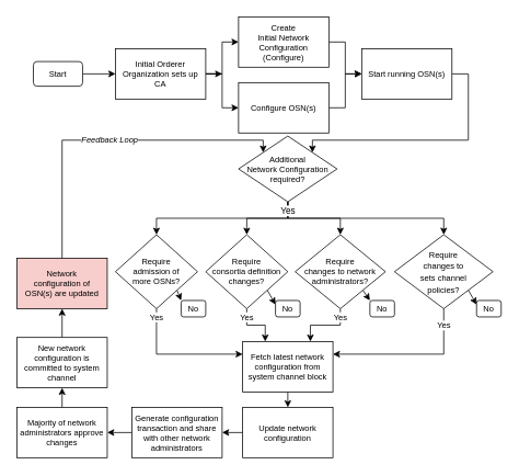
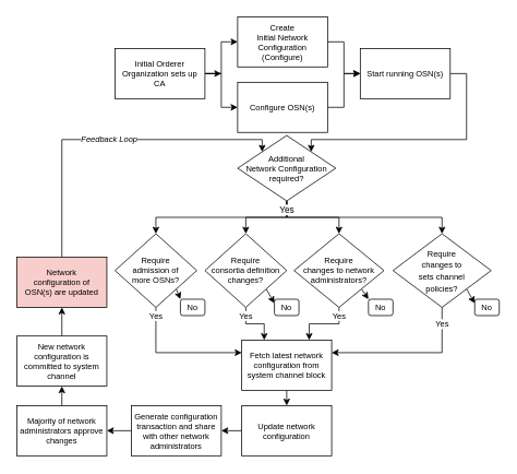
  <mxCell id="0" />
  <mxCell id="1" parent="0" />
- <mxCell id="2" style="edgeStyle=orthogonalEdgeStyle;rounded=0;orthogonalLoop=1;jettySize=auto;html=1;exitX=1;exitY=0.5;exitDx=0;exitDy=0;entryX=0;entryY=0.5;entryDx=0;entryDy=0;" edge="1" parent="1" source="3" target="7"><mxGeometry relative="1" as="geometry" /></mxCell>
- <mxCell id="3" value="Start" style="rounded=1;whiteSpace=wrap;html=1;fontSize=10;" vertex="1" parent="1"><mxGeometry x="40" y="74.38" width="60" height="30" as="geometry" /></mxCell>
  <mxCell id="4" style="edgeStyle=orthogonalEdgeStyle;rounded=0;orthogonalLoop=1;jettySize=auto;html=1;exitX=1;exitY=0.5;exitDx=0;exitDy=0;entryX=0;entryY=0.5;entryDx=0;entryDy=0;" edge="1" parent="1" source="7" target="12"><mxGeometry relative="1" as="geometry" /></mxCell>
  <mxCell id="5" style="edgeStyle=orthogonalEdgeStyle;rounded=0;orthogonalLoop=1;jettySize=auto;html=1;exitX=1;exitY=0.5;exitDx=0;exitDy=0;entryX=0;entryY=0.5;entryDx=0;entryDy=0;" edge="1" parent="1" source="7" target="14"><mxGeometry relative="1" as="geometry" /></mxCell>
  <mxCell id="6" style="edgeStyle=orthogonalEdgeStyle;rounded=0;orthogonalLoop=1;jettySize=auto;html=1;exitX=1;exitY=0.5;exitDx=0;exitDy=0;" edge="1" parent="1" source="7"><mxGeometry relative="1" as="geometry"><mxPoint x="270" y="89.172" as="targetPoint" /></mxGeometry></mxCell>
  <mxCell id="7" value="Initial Orderer Organization sets up CA" style="rounded=0;whiteSpace=wrap;html=1;fontSize=10;" vertex="1" parent="1"><mxGeometry x="140" y="58.75" width="110" height="61.25" as="geometry" /></mxCell>
  <mxCell id="8" value="Yes" style="edgeStyle=orthogonalEdgeStyle;rounded=0;orthogonalLoop=1;jettySize=auto;html=1;exitX=0.5;exitY=1;exitDx=0;exitDy=0;entryX=0.75;entryY=0;entryDx=0;entryDy=0;fontSize=10;" edge="1" parent="1" source="10" target="25"><mxGeometry x="-0.739" relative="1" as="geometry"><mxPoint as="offset" /></mxGeometry></mxCell>
  <mxCell id="9" style="edgeStyle=none;rounded=0;orthogonalLoop=1;jettySize=auto;html=1;exitX=1;exitY=1;exitDx=0;exitDy=0;entryX=0;entryY=0;entryDx=0;entryDy=0;fontSize=10;" edge="1" parent="1" source="10" target="37"><mxGeometry relative="1" as="geometry" /></mxCell>
  <mxCell id="10" value="Require&lt;br style=&quot;font-size: 10px;&quot;&gt;changes to network&lt;br style=&quot;font-size: 10px;&quot;&gt;administrators?" style="rhombus;whiteSpace=wrap;html=1;fontSize=10;" vertex="1" parent="1"><mxGeometry x="359" y="285" width="110" height="90" as="geometry" /></mxCell>
  <mxCell id="11" style="edgeStyle=orthogonalEdgeStyle;rounded=0;orthogonalLoop=1;jettySize=auto;html=1;exitX=1;exitY=0.5;exitDx=0;exitDy=0;entryX=0;entryY=0.5;entryDx=0;entryDy=0;" edge="1" parent="1" source="12" target="16"><mxGeometry relative="1" as="geometry" /></mxCell>
  <mxCell id="12" value="Create&lt;br style=&quot;font-size: 10px&quot;&gt;Initial Network&lt;br style=&quot;font-size: 10px&quot;&gt;Configuration&lt;br style=&quot;font-size: 10px&quot;&gt;(Configure)" style="rounded=0;whiteSpace=wrap;html=1;fontSize=10;" vertex="1" parent="1"><mxGeometry x="290" y="20" width="110" height="61.25" as="geometry" /></mxCell>
  <mxCell id="13" style="edgeStyle=orthogonalEdgeStyle;rounded=0;orthogonalLoop=1;jettySize=auto;html=1;exitX=1;exitY=0.5;exitDx=0;exitDy=0;entryX=0;entryY=0.5;entryDx=0;entryDy=0;" edge="1" parent="1" source="14" target="16"><mxGeometry relative="1" as="geometry" /></mxCell>
  <mxCell id="14" value="Configure OSN(s)" style="rounded=0;whiteSpace=wrap;html=1;fontSize=10;" vertex="1" parent="1"><mxGeometry x="290" y="100" width="110" height="61.25" as="geometry" /></mxCell>
  <mxCell id="15" style="edgeStyle=orthogonalEdgeStyle;rounded=0;orthogonalLoop=1;jettySize=auto;html=1;exitX=1;exitY=0.5;exitDx=0;exitDy=0;entryX=1;entryY=0;entryDx=0;entryDy=0;fontSize=10;" edge="1" parent="1" source="16" target="20"><mxGeometry relative="1" as="geometry"><Array as="points"><mxPoint x="570" y="89" /><mxPoint x="570" y="170" /><mxPoint x="380" y="170" /></Array></mxGeometry></mxCell>
  <mxCell id="16" value="Start running OSN(s)" style="rounded=0;whiteSpace=wrap;html=1;fontSize=10;" vertex="1" parent="1"><mxGeometry x="440" y="58.75" width="110" height="61.25" as="geometry" /></mxCell>
  <mxCell id="17" style="edgeStyle=orthogonalEdgeStyle;rounded=0;orthogonalLoop=1;jettySize=auto;html=1;exitX=0.5;exitY=1;exitDx=0;exitDy=0;entryX=0.5;entryY=0;entryDx=0;entryDy=0;" edge="1" parent="1" source="20" target="10"><mxGeometry relative="1" as="geometry" /></mxCell>
  <mxCell id="18" style="edgeStyle=orthogonalEdgeStyle;rounded=0;orthogonalLoop=1;jettySize=auto;html=1;exitX=0.5;exitY=1;exitDx=0;exitDy=0;entryX=0.5;entryY=0;entryDx=0;entryDy=0;fontSize=10;" edge="1" parent="1" source="20" target="32"><mxGeometry relative="1" as="geometry" /></mxCell>
  <mxCell id="19" style="edgeStyle=orthogonalEdgeStyle;rounded=0;orthogonalLoop=1;jettySize=auto;html=1;exitX=0.5;exitY=1;exitDx=0;exitDy=0;entryX=0.5;entryY=0;entryDx=0;entryDy=0;fontSize=10;" edge="1" parent="1" source="20" target="29"><mxGeometry relative="1" as="geometry" /></mxCell>
  <mxCell id="20" value="Additional&lt;br style=&quot;font-size: 10px;&quot;&gt;Network Configuration&lt;br style=&quot;font-size: 10px;&quot;&gt;required?" style="rhombus;whiteSpace=wrap;html=1;fontSize=10;" vertex="1" parent="1"><mxGeometry x="290" y="165" width="120" height="80" as="geometry" /></mxCell>
  <mxCell id="21" value="Yes" style="edgeStyle=orthogonalEdgeStyle;rounded=0;orthogonalLoop=1;jettySize=auto;html=1;exitX=0.5;exitY=1;exitDx=0;exitDy=0;entryX=0.25;entryY=0;entryDx=0;entryDy=0;fontSize=10;" edge="1" parent="1" source="23" target="25"><mxGeometry x="-0.68" relative="1" as="geometry"><mxPoint as="offset" /></mxGeometry></mxCell>
  <mxCell id="22" style="edgeStyle=none;rounded=0;orthogonalLoop=1;jettySize=auto;html=1;exitX=1;exitY=1;exitDx=0;exitDy=0;entryX=0;entryY=0.25;entryDx=0;entryDy=0;fontSize=10;" edge="1" parent="1" source="23" target="36"><mxGeometry relative="1" as="geometry" /></mxCell>
  <mxCell id="23" value="Require&lt;br style=&quot;font-size: 10px;&quot;&gt;consortia definition&lt;br style=&quot;font-size: 10px;&quot;&gt;changes?" style="rhombus;whiteSpace=wrap;html=1;fontSize=10;" vertex="1" parent="1"><mxGeometry x="250" y="285" width="100" height="90" as="geometry" /></mxCell>
  <mxCell id="24" style="edgeStyle=none;rounded=0;orthogonalLoop=1;jettySize=auto;html=1;exitX=0.5;exitY=1;exitDx=0;exitDy=0;entryX=0.5;entryY=0;entryDx=0;entryDy=0;fontSize=10;" edge="1" parent="1" source="25" target="40"><mxGeometry relative="1" as="geometry" /></mxCell>
  <mxCell id="25" value="Fetch latest network configuration from system channel block" style="rounded=0;whiteSpace=wrap;html=1;fontSize=10;" vertex="1" parent="1"><mxGeometry x="295" y="415" width="110" height="61.25" as="geometry" /></mxCell>
  <mxCell id="26" style="edgeStyle=none;rounded=0;orthogonalLoop=1;jettySize=auto;html=1;exitX=0.5;exitY=0;exitDx=0;exitDy=0;entryX=0.5;entryY=1;entryDx=0;entryDy=0;fontSize=10;" edge="1" parent="1" source="27" target="46"><mxGeometry relative="1" as="geometry" /></mxCell>
  <mxCell id="27" value="New network configuration is committed to system channel" style="rounded=0;whiteSpace=wrap;html=1;fontSize=10;" vertex="1" parent="1"><mxGeometry x="20" y="410" width="110" height="61.25" as="geometry" /></mxCell>
  <mxCell id="28" style="edgeStyle=none;rounded=0;orthogonalLoop=1;jettySize=auto;html=1;exitX=1;exitY=1;exitDx=0;exitDy=0;entryX=0;entryY=0.25;entryDx=0;entryDy=0;fontSize=10;" edge="1" parent="1" source="29" target="38"><mxGeometry relative="1" as="geometry" /></mxCell>
  <mxCell id="29" value="&lt;font style=&quot;font-size: 10px&quot;&gt;Require&lt;br&gt;changes to&lt;br&gt;sets channel&lt;br&gt;policies?&lt;/font&gt;" style="rhombus;whiteSpace=wrap;html=1;" vertex="1" parent="1"><mxGeometry x="480" y="285" width="120" height="90" as="geometry" /></mxCell>
  <mxCell id="30" value="Yes" style="edgeStyle=orthogonalEdgeStyle;rounded=0;orthogonalLoop=1;jettySize=auto;html=1;exitX=0.5;exitY=1;exitDx=0;exitDy=0;entryX=0;entryY=0.25;entryDx=0;entryDy=0;fontSize=10;" edge="1" parent="1" source="32" target="25"><mxGeometry x="-0.875" relative="1" as="geometry"><mxPoint as="offset" /></mxGeometry></mxCell>
  <mxCell id="31" style="edgeStyle=none;rounded=0;orthogonalLoop=1;jettySize=auto;html=1;exitX=1;exitY=1;exitDx=0;exitDy=0;entryX=0;entryY=0;entryDx=0;entryDy=0;fontSize=10;" edge="1" parent="1" source="32" target="35"><mxGeometry relative="1" as="geometry" /></mxCell>
  <mxCell id="32" value="Require&lt;br&gt;admission of&lt;br&gt;more OSNs?" style="rhombus;whiteSpace=wrap;html=1;fontSize=10;" vertex="1" parent="1"><mxGeometry x="140" y="285" width="100" height="90" as="geometry" /></mxCell>
  <mxCell id="33" value="Yes" style="edgeStyle=orthogonalEdgeStyle;rounded=0;orthogonalLoop=1;jettySize=auto;html=1;exitX=0.5;exitY=1;exitDx=0;exitDy=0;entryX=0.5;entryY=0;entryDx=0;entryDy=0;" edge="1" parent="1" source="20" target="23"><mxGeometry x="-0.751" relative="1" as="geometry"><mxPoint as="offset" /></mxGeometry></mxCell>
  <mxCell id="34" value="Yes" style="edgeStyle=orthogonalEdgeStyle;rounded=0;orthogonalLoop=1;jettySize=auto;html=1;exitX=0.5;exitY=1;exitDx=0;exitDy=0;entryX=1;entryY=0.25;entryDx=0;entryDy=0;fontSize=10;" edge="1" parent="1" source="29" target="25"><mxGeometry x="-0.79" relative="1" as="geometry"><mxPoint as="offset" /></mxGeometry></mxCell>
  <mxCell id="35" value="No" style="rounded=1;whiteSpace=wrap;html=1;fontSize=10;" vertex="1" parent="1"><mxGeometry x="220" y="365" width="30" height="20" as="geometry" /></mxCell>
  <mxCell id="36" value="No" style="rounded=1;whiteSpace=wrap;html=1;fontSize=10;" vertex="1" parent="1"><mxGeometry x="335" y="365" width="30" height="20" as="geometry" /></mxCell>
  <mxCell id="37" value="No" style="rounded=1;whiteSpace=wrap;html=1;fontSize=10;" vertex="1" parent="1"><mxGeometry x="450" y="365" width="30" height="20" as="geometry" /></mxCell>
  <mxCell id="38" value="No" style="rounded=1;whiteSpace=wrap;html=1;fontSize=10;" vertex="1" parent="1"><mxGeometry x="580" y="365" width="30" height="20" as="geometry" /></mxCell>
  <mxCell id="39" style="edgeStyle=none;rounded=0;orthogonalLoop=1;jettySize=auto;html=1;exitX=0;exitY=0.5;exitDx=0;exitDy=0;entryX=1;entryY=0.5;entryDx=0;entryDy=0;fontSize=10;" edge="1" parent="1" source="40" target="44"><mxGeometry relative="1" as="geometry" /></mxCell>
  <mxCell id="40" value="Update network configuration" style="rounded=0;whiteSpace=wrap;html=1;fontSize=10;" vertex="1" parent="1"><mxGeometry x="295" y="495" width="110" height="61.25" as="geometry" /></mxCell>
  <mxCell id="41" style="edgeStyle=none;rounded=0;orthogonalLoop=1;jettySize=auto;html=1;exitX=0.5;exitY=0;exitDx=0;exitDy=0;entryX=0.5;entryY=1;entryDx=0;entryDy=0;fontSize=10;" edge="1" parent="1" source="42" target="27"><mxGeometry relative="1" as="geometry" /></mxCell>
  <mxCell id="42" value="Majority of network administrators approve changes" style="rounded=0;whiteSpace=wrap;html=1;fontSize=10;" vertex="1" parent="1"><mxGeometry x="20" y="495" width="110" height="61.25" as="geometry" /></mxCell>
  <mxCell id="43" style="edgeStyle=none;rounded=0;orthogonalLoop=1;jettySize=auto;html=1;exitX=0;exitY=0.5;exitDx=0;exitDy=0;entryX=1;entryY=0.5;entryDx=0;entryDy=0;fontSize=10;" edge="1" parent="1" source="44" target="42"><mxGeometry relative="1" as="geometry" /></mxCell>
  <mxCell id="44" value="Generate configuration transaction and share with other network administrators" style="rounded=0;whiteSpace=wrap;html=1;fontSize=10;" vertex="1" parent="1"><mxGeometry x="160" y="495" width="110" height="61.25" as="geometry" /></mxCell>
  <mxCell id="45" value="&lt;i&gt;Feedback Loop&lt;/i&gt;" style="edgeStyle=orthogonalEdgeStyle;rounded=0;orthogonalLoop=1;jettySize=auto;html=1;exitX=0.5;exitY=0;exitDx=0;exitDy=0;entryX=0;entryY=0;entryDx=0;entryDy=0;fontSize=10;" edge="1" parent="1" source="46" target="20"><mxGeometry relative="1" as="geometry"><Array as="points"><mxPoint x="75" y="170" /><mxPoint x="320" y="170" /></Array></mxGeometry></mxCell>
  <mxCell id="46" value="Network &lt;br&gt;configuration of &lt;br&gt;OSN(s) are updated" style="rounded=0;whiteSpace=wrap;html=1;fontSize=10;fillColor=#f8cecc;" vertex="1" parent="1"><mxGeometry x="20" y="313.75" width="110" height="61.25" as="geometry" /></mxCell>
